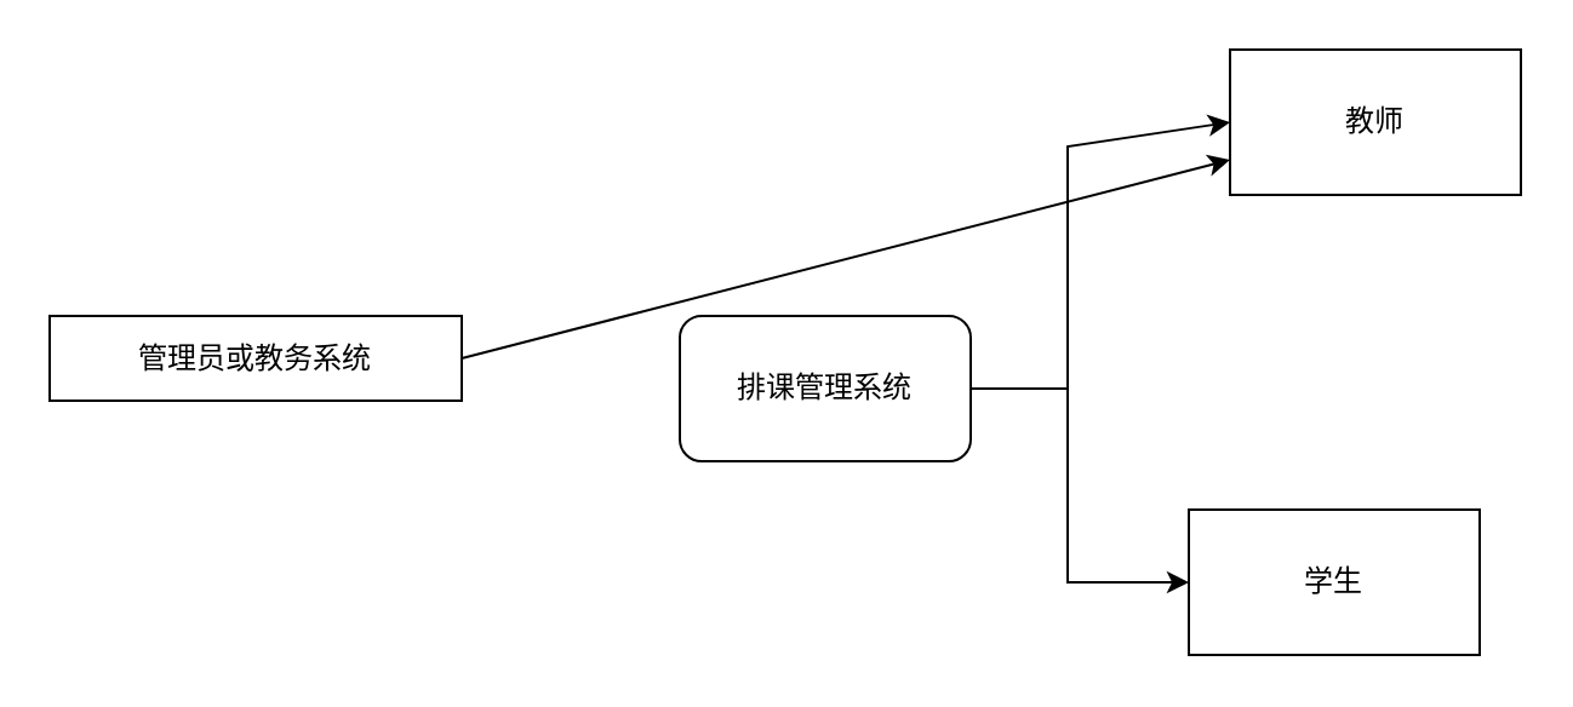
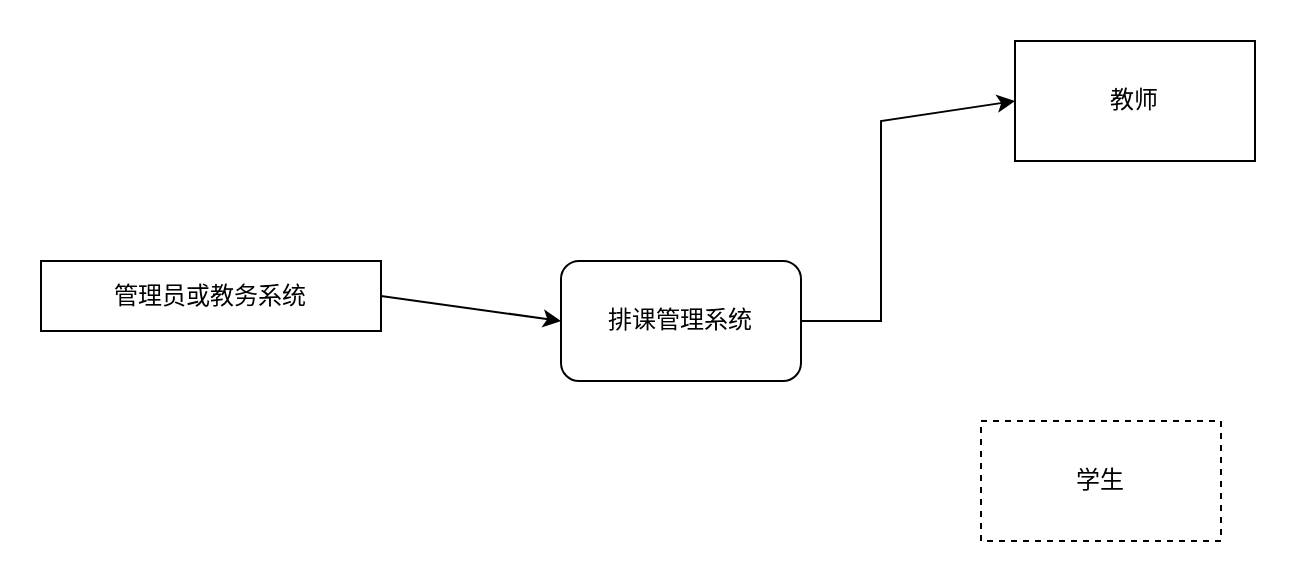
  <mxCell id="0" />
  <mxCell id="1" parent="0" />
  <mxCell id="2" value="排课管理系统" style="rounded=1;whiteSpace=wrap;html=1;" parent="1" vertex="1"><mxGeometry x="280" y="130" width="120" height="60" as="geometry" /></mxCell>
  <mxCell id="3" value="教师" style="rounded=0;whiteSpace=wrap;html=1;" parent="1" vertex="1"><mxGeometry x="507" y="20" width="120" height="60" as="geometry" /></mxCell>
- <mxCell id="4" value="学生" style="rounded=0;whiteSpace=wrap;html=1;" parent="1" vertex="1"><mxGeometry x="490" y="210" width="120" height="60" as="geometry" /></mxCell>
+ <mxCell id="4" value="学生" style="rounded=0;whiteSpace=wrap;html=1;dashed=1;" parent="1" vertex="1"><mxGeometry x="490" y="210" width="120" height="60" as="geometry" /></mxCell>
  <mxCell id="5" value="管理员或教务系统" style="rounded=0;whiteSpace=wrap;html=1;" parent="1" vertex="1"><mxGeometry x="20" y="130" width="170" height="35" as="geometry" /></mxCell>
- <mxCell id="6" value="" style="endArrow=classic;html=1;exitX=1;exitY=0.5;exitDx=0;exitDy=0;" parent="1" source="5" target="3" edge="1"><mxGeometry width="50" height="50" relative="1" as="geometry"><mxPoint x="140" y="190" as="sourcePoint" /><mxPoint x="190" y="140" as="targetPoint" /></mxGeometry></mxCell>
- <mxCell id="7" value="" style="endArrow=classic;html=1;entryX=0;entryY=0.5;entryDx=0;entryDy=0;exitX=1;exitY=0.5;exitDx=0;exitDy=0;edgeStyle=orthogonalEdgeStyle;strokeColor=none;rounded=0;" parent="1" source="2" target="3" edge="1"><mxGeometry width="50" height="50" relative="1" as="geometry"><mxPoint x="400" y="180" as="sourcePoint" /><mxPoint x="450" y="130" as="targetPoint" /></mxGeometry></mxCell>
- <mxCell id="8" value="" style="endArrow=classic;html=1;exitX=1;exitY=0.5;exitDx=0;exitDy=0;entryX=0;entryY=0.5;entryDx=0;entryDy=0;rounded=0;" parent="1" source="2" target="4" edge="1"><mxGeometry width="50" height="50" relative="1" as="geometry"><mxPoint x="400" y="180" as="sourcePoint" /><mxPoint x="450" y="130" as="targetPoint" /><Array as="points"><mxPoint x="440" y="160" /><mxPoint x="440" y="240" /></Array></mxGeometry></mxCell>
+ <mxCell id="6" value="" style="endArrow=classic;html=1;entryX=0;entryY=0.5;entryDx=0;entryDy=0;exitX=1;exitY=0.5;exitDx=0;exitDy=0;" parent="1" source="5" target="2" edge="1"><mxGeometry width="50" height="50" relative="1" as="geometry"><mxPoint x="140" y="190" as="sourcePoint" /><mxPoint x="190" y="140" as="targetPoint" /></mxGeometry></mxCell>
+ <mxCell id="7" value="" style="endArrow=classic;html=1;entryX=0;entryY=0.5;entryDx=0;entryDy=0;exitX=1;exitY=0.5;exitDx=0;exitDy=0;edgeStyle=orthogonalEdgeStyle;strokeColor=none;rounded=0;dashed=1;" parent="1" source="2" target="3" edge="1"><mxGeometry width="50" height="50" relative="1" as="geometry"><mxPoint x="400" y="180" as="sourcePoint" /><mxPoint x="450" y="130" as="targetPoint" /></mxGeometry></mxCell>
  <mxCell id="9" value="" style="endArrow=classic;html=1;entryX=0;entryY=0.5;entryDx=0;entryDy=0;rounded=0;" parent="1" target="3" edge="1"><mxGeometry width="50" height="50" relative="1" as="geometry"><mxPoint x="400" y="160" as="sourcePoint" /><mxPoint x="450" y="130" as="targetPoint" /><Array as="points"><mxPoint x="440" y="160" /><mxPoint x="440" y="60" /></Array></mxGeometry></mxCell>
